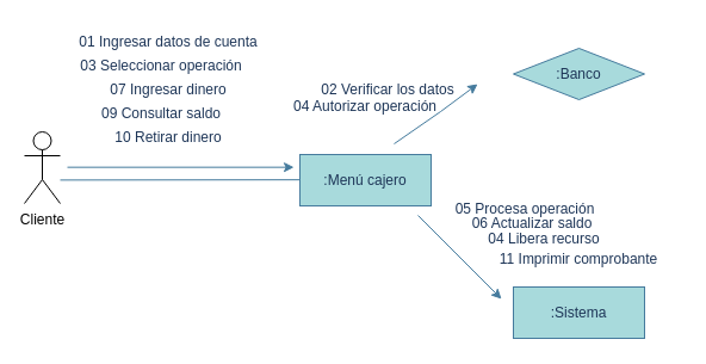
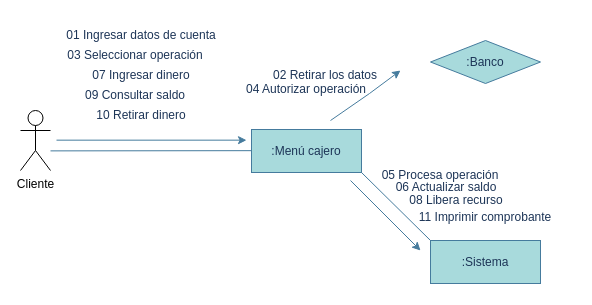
  <mxCell id="0" />
  <mxCell id="1" parent="0" />
  <mxCell id="2" value="Cliente" style="shape=umlActor;verticalLabelPosition=bottom;verticalAlign=top;html=1;outlineConnect=0;labelBackgroundColor=none;" parent="1" vertex="1"><mxGeometry x="20" y="110" width="30" height="60" as="geometry" /></mxCell>
  <mxCell id="3" value=":Menú cajero" style="rounded=0;whiteSpace=wrap;html=1;fillColor=#A8DADC;strokeColor=#457B9D;labelBackgroundColor=none;fontColor=#1D3557;" parent="1" vertex="1"><mxGeometry x="251" y="129" width="110" height="43" as="geometry" /></mxCell>
  <mxCell id="4" value="01 Ingresar datos de cuenta" style="text;html=1;align=center;verticalAlign=middle;whiteSpace=wrap;rounded=0;labelBackgroundColor=none;fontColor=#1D3557;" parent="1" vertex="1"><mxGeometry x="56" y="20" width="170" height="30" as="geometry" /></mxCell>
  <mxCell id="5" value="03 Seleccionar operación" style="text;html=1;align=center;verticalAlign=middle;whiteSpace=wrap;rounded=0;labelBackgroundColor=none;fontColor=#1D3557;" parent="1" vertex="1"><mxGeometry x="50" y="40" width="170" height="30" as="geometry" /></mxCell>
  <mxCell id="6" value="07 Ingresar dinero" style="text;html=1;align=center;verticalAlign=middle;whiteSpace=wrap;rounded=0;labelBackgroundColor=none;fontColor=#1D3557;" parent="1" vertex="1"><mxGeometry x="56" y="60" width="170" height="30" as="geometry" /></mxCell>
  <mxCell id="7" value="09 Consultar saldo" style="text;html=1;align=center;verticalAlign=middle;whiteSpace=wrap;rounded=0;labelBackgroundColor=none;fontColor=#1D3557;" parent="1" vertex="1"><mxGeometry x="50" y="80" width="170" height="30" as="geometry" /></mxCell>
  <mxCell id="8" value="10 Retirar dinero" style="text;html=1;align=center;verticalAlign=middle;whiteSpace=wrap;rounded=0;labelBackgroundColor=none;fontColor=#1D3557;" parent="1" vertex="1"><mxGeometry x="56" y="100" width="170" height="30" as="geometry" /></mxCell>
  <mxCell id="9" value=":Banco" style="rhombus;whiteSpace=wrap;html=1;fillColor=#A8DADC;strokeColor=#457B9D;labelBackgroundColor=none;fontColor=#1D3557;" parent="1" vertex="1"><mxGeometry x="430" y="40" width="110" height="43" as="geometry" /></mxCell>
  <mxCell id="10" value="" style="endArrow=classic;html=1;rounded=0;labelBackgroundColor=none;strokeColor=#457B9D;fontColor=default;" parent="1" edge="1"><mxGeometry width="50" height="50" relative="1" as="geometry"><mxPoint x="330" y="120" as="sourcePoint" /><mxPoint x="400" y="70" as="targetPoint" /><Array as="points"><mxPoint x="369" y="93" /></Array></mxGeometry></mxCell>
- <mxCell id="11" value="02 Verificar los datos" style="text;html=1;align=center;verticalAlign=middle;whiteSpace=wrap;rounded=0;labelBackgroundColor=none;fontColor=#1D3557;" parent="1" vertex="1"><mxGeometry x="240" y="60" width="170" height="30" as="geometry" /></mxCell>
+ <mxCell id="11" value="02 Retirar los datos" style="text;html=1;align=center;verticalAlign=middle;whiteSpace=wrap;rounded=0;labelBackgroundColor=none;fontColor=#1D3557;" parent="1" vertex="1"><mxGeometry x="240" y="60" width="170" height="30" as="geometry" /></mxCell>
  <mxCell id="12" value="04 Autorizar operación" style="text;html=1;align=center;verticalAlign=middle;whiteSpace=wrap;rounded=0;labelBackgroundColor=none;fontColor=#1D3557;" parent="1" vertex="1"><mxGeometry x="221" y="73.5" width="170" height="30" as="geometry" /></mxCell>
  <mxCell id="13" value="06 Actualizar saldo" style="text;html=1;align=center;verticalAlign=middle;whiteSpace=wrap;rounded=0;labelBackgroundColor=none;fontColor=#1D3557;" parent="1" vertex="1"><mxGeometry x="361" y="172" width="170" height="30" as="geometry" /></mxCell>
  <mxCell id="14" value=":Sistema" style="rounded=0;whiteSpace=wrap;html=1;fillColor=#A8DADC;strokeColor=#457B9D;labelBackgroundColor=none;fontColor=#1D3557;" parent="1" vertex="1"><mxGeometry x="430" y="240" width="110" height="43" as="geometry" /></mxCell>
  <mxCell id="15" value="" style="endArrow=none;html=1;rounded=0;entryX=0;entryY=0.25;entryDx=0;entryDy=0;labelBackgroundColor=none;strokeColor=#457B9D;fontColor=default;" parent="1" edge="1"><mxGeometry width="50" height="50" relative="1" as="geometry"><mxPoint x="50" y="150.393" as="sourcePoint" /><mxPoint x="251" y="150.16" as="targetPoint" /></mxGeometry></mxCell>
  <mxCell id="16" value="" style="endArrow=classic;html=1;rounded=0;labelBackgroundColor=none;strokeColor=#457B9D;fontColor=default;" parent="1" edge="1"><mxGeometry width="50" height="50" relative="1" as="geometry"><mxPoint x="56" y="139.66" as="sourcePoint" /><mxPoint x="246" y="139.66" as="targetPoint" /></mxGeometry></mxCell>
+ <mxCell id="17" value="" style="endArrow=none;html=1;rounded=0;entryX=0;entryY=0;entryDx=0;entryDy=0;exitX=1;exitY=1;exitDx=0;exitDy=0;labelBackgroundColor=none;strokeColor=#457B9D;fontColor=default;" parent="1" source="3" target="14" edge="1"><mxGeometry width="50" height="50" relative="1" as="geometry"><mxPoint x="300" y="150" as="sourcePoint" /><mxPoint x="350" y="100" as="targetPoint" /></mxGeometry></mxCell>
  <mxCell id="18" value="" style="endArrow=classic;html=1;rounded=0;labelBackgroundColor=none;strokeColor=#457B9D;fontColor=default;" parent="1" edge="1"><mxGeometry width="50" height="50" relative="1" as="geometry"><mxPoint x="350" y="180" as="sourcePoint" /><mxPoint x="420" y="250" as="targetPoint" /></mxGeometry></mxCell>
  <mxCell id="19" value="05 Procesa operación" style="text;html=1;align=center;verticalAlign=middle;whiteSpace=wrap;rounded=0;labelBackgroundColor=none;fontColor=#1D3557;" parent="1" vertex="1"><mxGeometry x="370" y="160" width="140" height="30" as="geometry" /></mxCell>
- <mxCell id="20" value="04 Libera recurso" style="text;html=1;align=center;verticalAlign=middle;whiteSpace=wrap;rounded=0;labelBackgroundColor=none;fontColor=#1D3557;" parent="1" vertex="1"><mxGeometry x="371" y="185" width="170" height="30" as="geometry" /></mxCell>
+ <mxCell id="20" value="08 Libera recurso" style="text;html=1;align=center;verticalAlign=middle;whiteSpace=wrap;rounded=0;labelBackgroundColor=none;fontColor=#1D3557;" parent="1" vertex="1"><mxGeometry x="371" y="185" width="170" height="30" as="geometry" /></mxCell>
  <mxCell id="21" value="11 Imprimir comprobante" style="text;html=1;align=center;verticalAlign=middle;whiteSpace=wrap;rounded=0;labelBackgroundColor=none;fontColor=#1D3557;" parent="1" vertex="1"><mxGeometry x="400" y="202" width="170" height="30" as="geometry" /></mxCell>
